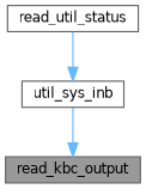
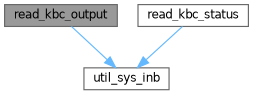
  digraph {
    rankdir=TB
    node [color=grey40 fillcolor=white fontname=Helvetica fontsize=10 shape=box style=filled]
    edge [color=steelblue1 fontname=Helvetica fontsize=10 labelfontname=Helvetica labelfontsize=10 style=solid]
    n1 [color=gray40 fillcolor=grey60 fontcolor=black height=0.2 label=read_kbc_output width=0.4]
    n2 [height=0.2 label=util_sys_inb width=0.4]
-   n3 [height=0.2 label=read_util_status width=0.4]
-   n2 -> n1
+   n3 [height=0.2 label=read_kbc_status width=0.4]
+   n1 -> n2
    n3 -> n2
  }
